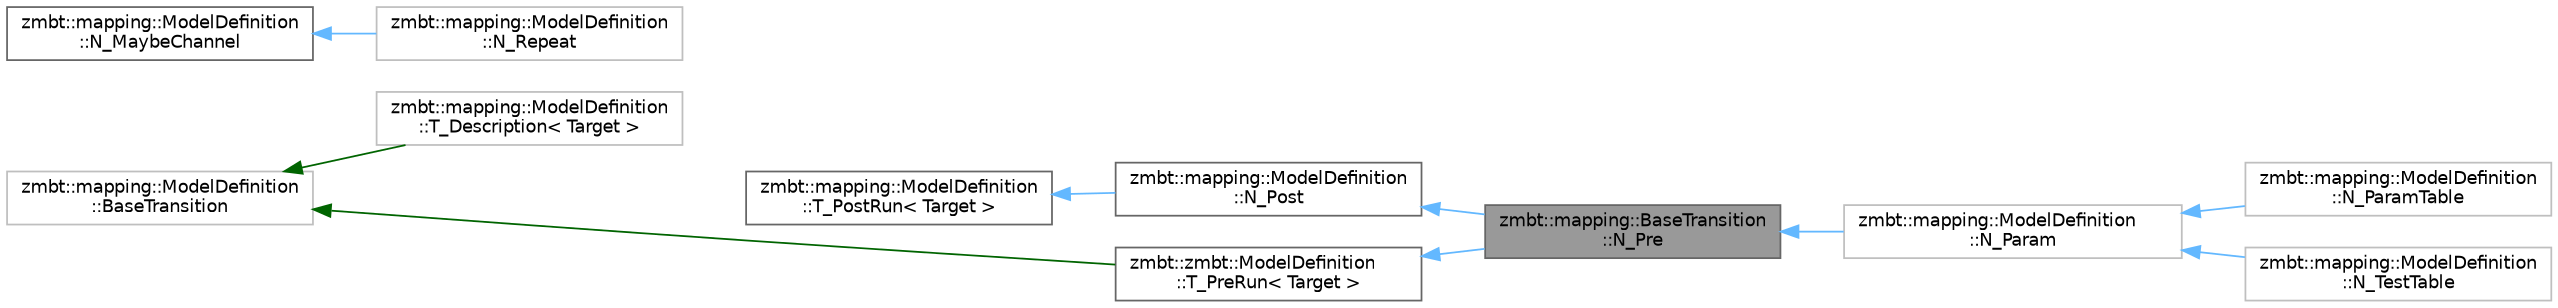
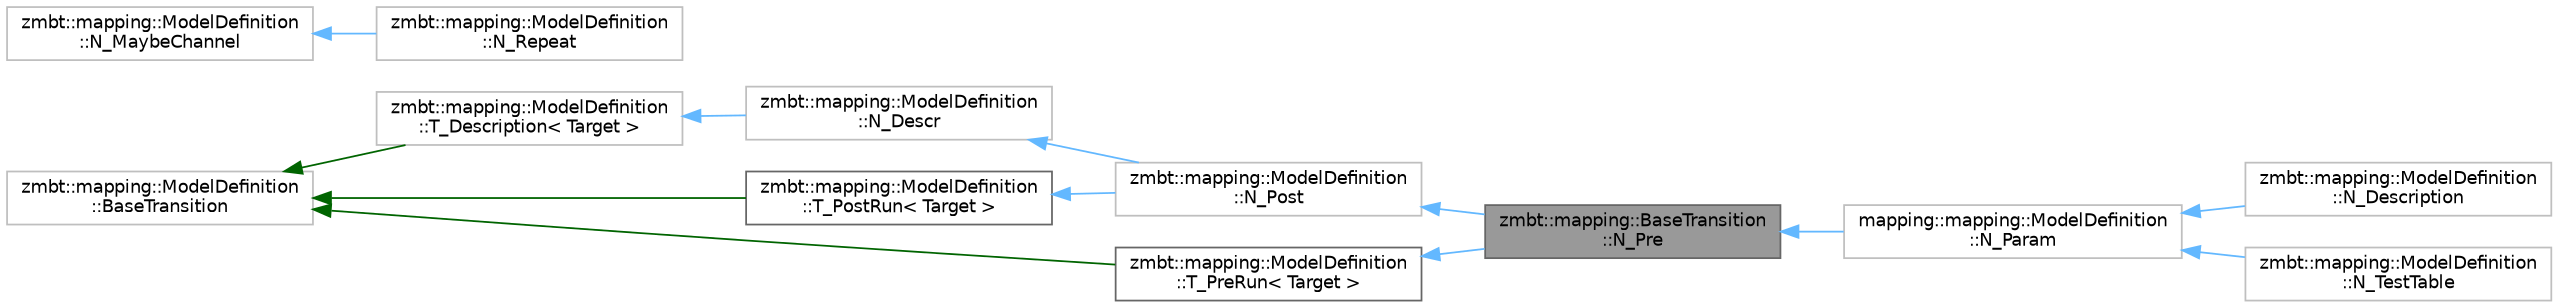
  digraph {
    rankdir=LR
    node [color=grey75 fillcolor=white fontname=Helvetica fontsize=10 shape=box style=filled]
    edge [color=steelblue1 dir=back fontname=Helvetica fontsize=10 labelfontname=Helvetica labelfontsize=10 style=solid]
    n1 [color=gray40 fillcolor=grey60 fontcolor=black height=0.2 label="zmbt::mapping::BaseTransition\l::N_Pre" width=0.4]
-   n2 [height=0.2 label="zmbt::mapping::ModelDefinition\l::N_Param" width=0.4]
-   n3 [height=0.2 label="zmbt::mapping::ModelDefinition\l::N_ParamTable" width=0.4]
+   n2 [height=0.2 label="mapping::mapping::ModelDefinition\l::N_Param" width=0.4]
+   n3 [height=0.2 label="zmbt::mapping::ModelDefinition\l::N_Description" width=0.4]
    n4 [height=0.2 label="zmbt::mapping::ModelDefinition\l::N_TestTable" width=0.4]
-   n5 [color=gray40 height=0.2 label="zmbt::mapping::ModelDefinition\l::N_Post" width=0.4]
+   n5 [height=0.2 label="zmbt::mapping::ModelDefinition\l::N_Post" width=0.4]
+   n6 [height=0.2 label="zmbt::mapping::ModelDefinition\l::N_Descr" width=0.4]
    n7 [height=0.2 label="zmbt::mapping::ModelDefinition\l::BaseTransition" width=0.4]
    n8 [height=0.2 label="zmbt::mapping::ModelDefinition\l::T_Description\< Target \>" width=0.4]
    n9 [color=gray40 height=0.2 label="zmbt::mapping::ModelDefinition\l::T_PostRun\< Target \>" width=0.4]
-   n10 [color=gray40 height=0.2 label="zmbt::zmbt::ModelDefinition\l::T_PreRun\< Target \>" width=0.4]
-   n11 [color=gray40 height=0.2 label="zmbt::mapping::ModelDefinition\l::N_MaybeChannel" width=0.4]
+   n10 [color=gray40 height=0.2 label="zmbt::mapping::ModelDefinition\l::T_PreRun\< Target \>" width=0.4]
+   n11 [height=0.2 label="zmbt::mapping::ModelDefinition\l::N_MaybeChannel" width=0.4]
    n12 [height=0.2 label="zmbt::mapping::ModelDefinition\l::N_Repeat" width=0.4]
    n1 -> n2
    n2 -> n3
    n2 -> n4
    n5 -> n1
+   n6 -> n5
    n7 -> n8 [color=darkgreen]
+   n7 -> n9 [color=darkgreen]
    n7 -> n10 [color=darkgreen]
+   n8 -> n6
    n9 -> n5
    n10 -> n1
    n11 -> n12
  }
